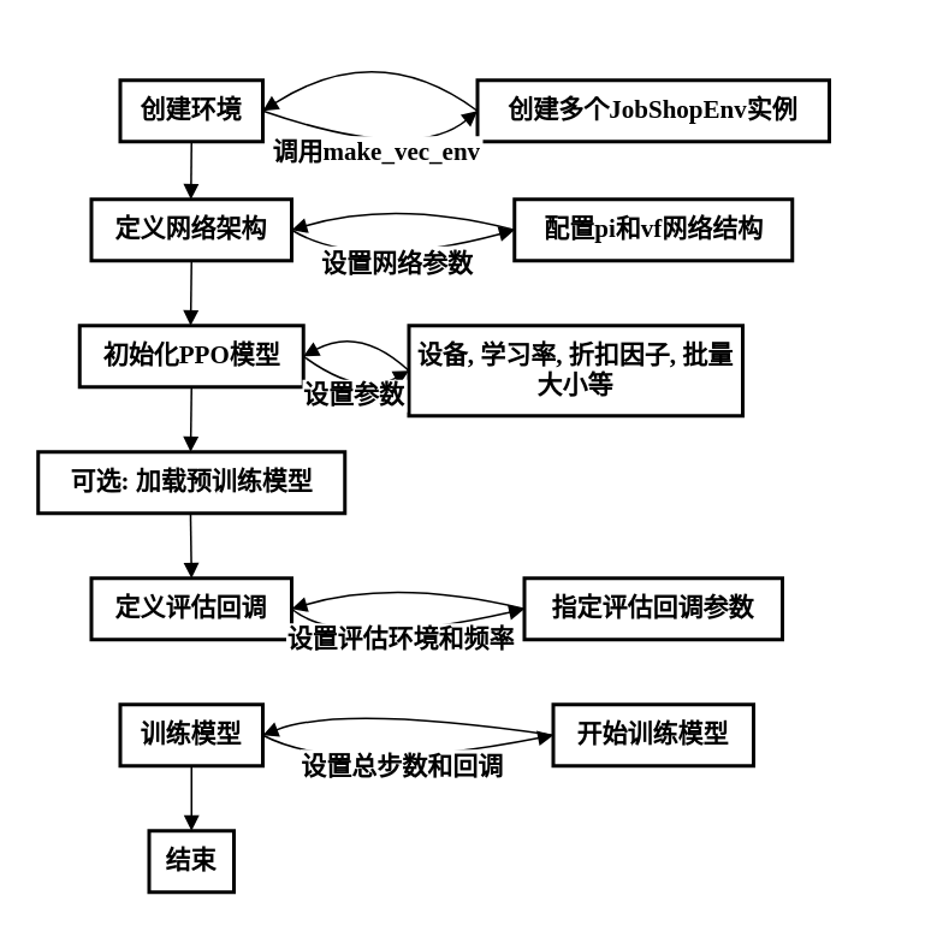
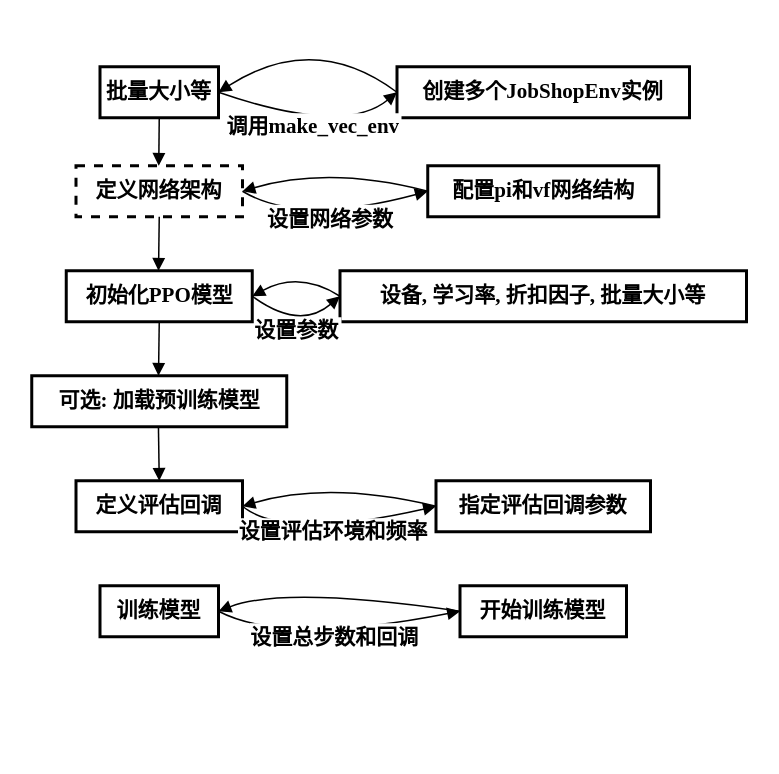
  <mxCell id="0" />
  <mxCell id="1" parent="0" />
- <mxCell id="2" value="创建环境" style="whiteSpace=wrap;strokeWidth=2;fontFamily=宋体-简;fontStyle=1;fontSize=14;" vertex="1" parent="1"><mxGeometry x="66" y="44" width="79" height="34" as="geometry" /></mxCell>
- <mxCell id="3" value="定义网络架构" style="whiteSpace=wrap;strokeWidth=2;fontFamily=宋体-简;fontStyle=1;fontSize=14;" vertex="1" parent="1"><mxGeometry x="50" y="110" width="111" height="34" as="geometry" /></mxCell>
+ <mxCell id="2" value="批量大小等" style="whiteSpace=wrap;strokeWidth=2;fontFamily=宋体-简;fontStyle=1;fontSize=14;" vertex="1" parent="1"><mxGeometry x="66" y="44" width="79" height="34" as="geometry" /></mxCell>
+ <mxCell id="3" value="定义网络架构" style="whiteSpace=wrap;strokeWidth=2;fontFamily=宋体-简;fontStyle=1;fontSize=14;dashed=1;" vertex="1" parent="1"><mxGeometry x="50" y="110" width="111" height="34" as="geometry" /></mxCell>
  <mxCell id="4" value="初始化PPO模型" style="whiteSpace=wrap;strokeWidth=2;fontFamily=宋体-简;fontStyle=1;fontSize=14;" vertex="1" parent="1"><mxGeometry x="43.5" y="180" width="124" height="34" as="geometry" /></mxCell>
  <mxCell id="5" value="可选: 加载预训练模型" style="whiteSpace=wrap;strokeWidth=2;fontFamily=宋体-简;fontStyle=1;fontSize=14;" vertex="1" parent="1"><mxGeometry x="20.5" y="250" width="170" height="34" as="geometry" /></mxCell>
  <mxCell id="6" value="定义评估回调" style="whiteSpace=wrap;strokeWidth=2;fontFamily=宋体-简;fontStyle=1;fontSize=14;" vertex="1" parent="1"><mxGeometry x="50" y="320" width="111" height="34" as="geometry" /></mxCell>
  <mxCell id="7" value="训练模型" style="whiteSpace=wrap;strokeWidth=2;fontFamily=宋体-简;fontStyle=1;fontSize=14;" vertex="1" parent="1"><mxGeometry x="66" y="390" width="79" height="34" as="geometry" /></mxCell>
- <mxCell id="8" value="结束" style="whiteSpace=wrap;strokeWidth=2;fontFamily=宋体-简;fontStyle=1;fontSize=14;" vertex="1" parent="1"><mxGeometry x="82" y="460" width="47" height="34" as="geometry" /></mxCell>
  <mxCell id="9" value="创建多个JobShopEnv实例" style="whiteSpace=wrap;strokeWidth=2;fontFamily=宋体-简;fontStyle=1;fontSize=14;" vertex="1" parent="1"><mxGeometry x="264" y="44" width="195" height="34" as="geometry" /></mxCell>
  <mxCell id="10" value="配置pi和vf网络结构" style="whiteSpace=wrap;strokeWidth=2;fontFamily=宋体-简;fontStyle=1;fontSize=14;" vertex="1" parent="1"><mxGeometry x="284.5" y="110" width="154" height="34" as="geometry" /></mxCell>
- <mxCell id="11" value="设备, 学习率, 折扣因子, 批量大小等" style="whiteSpace=wrap;strokeWidth=2;fontFamily=宋体-简;fontStyle=1;fontSize=14;" vertex="1" parent="1"><mxGeometry x="226" y="180" width="185" height="50" as="geometry" /></mxCell>
+ <mxCell id="11" value="设备, 学习率, 折扣因子, 批量大小等" style="whiteSpace=wrap;strokeWidth=2;fontFamily=宋体-简;fontStyle=1;fontSize=14;" vertex="1" parent="1"><mxGeometry x="226" y="180" width="271" height="34" as="geometry" /></mxCell>
  <mxCell id="12" value="指定评估回调参数" style="whiteSpace=wrap;strokeWidth=2;fontFamily=宋体-简;fontStyle=1;fontSize=14;" vertex="1" parent="1"><mxGeometry x="290" y="320" width="143" height="34" as="geometry" /></mxCell>
  <mxCell id="13" value="开始训练模型" style="whiteSpace=wrap;strokeWidth=2;fontFamily=宋体-简;fontStyle=1;fontSize=14;" vertex="1" parent="1"><mxGeometry x="306" y="390" width="111" height="34" as="geometry" /></mxCell>
  <mxCell id="14" value="" style="curved=1;startArrow=none;endArrow=block;exitX=0.5;exitY=1;entryX=0.497;entryY=-0.015;rounded=0;exitDx=0;exitDy=0;fontFamily=宋体-简;fontStyle=1;fontSize=14;" edge="1" parent="1" source="2" target="3"><mxGeometry relative="1" as="geometry"><Array as="points" /></mxGeometry></mxCell>
  <mxCell id="15" value="" style="curved=0;startArrow=none;endArrow=block;exitX=0.5;exitY=1;entryX=0.496;entryY=-0.015;rounded=0;exitDx=0;exitDy=0;fontFamily=宋体-简;fontStyle=1;fontSize=14;" edge="1" parent="1" source="3" target="4"><mxGeometry relative="1" as="geometry"><Array as="points" /></mxGeometry></mxCell>
  <mxCell id="16" value="" style="curved=0;startArrow=none;endArrow=block;entryX=0.497;entryY=-0.015;rounded=0;exitX=0.5;exitY=1;exitDx=0;exitDy=0;fontFamily=宋体-简;fontStyle=1;fontSize=14;" edge="1" parent="1" source="4" target="5"><mxGeometry relative="1" as="geometry"><Array as="points" /><mxPoint x="105" y="290" as="sourcePoint" /></mxGeometry></mxCell>
  <mxCell id="17" value="" style="curved=1;startArrow=none;endArrow=block;exitX=0.497;exitY=0.971;entryX=0.5;entryY=0;rounded=0;fontFamily=宋体-简;fontStyle=1;fontSize=14;" edge="1" parent="1" source="5" target="6"><mxGeometry relative="1" as="geometry"><Array as="points" /></mxGeometry></mxCell>
- <mxCell id="18" value="" style="curved=1;startArrow=none;endArrow=block;exitX=0.5;exitY=1;entryX=0.5;entryY=0;rounded=0;exitDx=0;exitDy=0;fontFamily=宋体-简;fontStyle=1;fontSize=14;" edge="1" parent="1" source="7" target="8"><mxGeometry relative="1" as="geometry"><Array as="points" /></mxGeometry></mxCell>
  <mxCell id="19" value="调用make_vec_env" style="curved=1;startArrow=none;endArrow=block;exitX=1;exitY=0.5;entryX=0;entryY=0.5;rounded=0;exitDx=0;exitDy=0;entryDx=0;entryDy=0;fontFamily=宋体-简;fontStyle=1;fontSize=14;" edge="1" parent="1" source="2" target="9"><mxGeometry relative="1" as="geometry"><Array as="points"><mxPoint x="229" y="90" /></Array></mxGeometry></mxCell>
  <mxCell id="20" value="" style="curved=1;startArrow=none;endArrow=block;exitX=0;exitY=0.5;entryX=1;entryY=0.5;rounded=0;entryDx=0;entryDy=0;exitDx=0;exitDy=0;fontFamily=宋体-简;fontStyle=1;fontSize=14;" edge="1" parent="1" source="9" target="2"><mxGeometry relative="1" as="geometry"><Array as="points"><mxPoint x="209" y="20" /></Array></mxGeometry></mxCell>
  <mxCell id="21" value="设置网络参数" style="curved=1;startArrow=none;endArrow=block;rounded=0;exitX=1;exitY=0.5;exitDx=0;exitDy=0;entryX=0;entryY=0.5;entryDx=0;entryDy=0;fontFamily=宋体-简;fontStyle=1;fontSize=14;" edge="1" parent="1" source="3" target="10"><mxGeometry relative="1" as="geometry"><Array as="points"><mxPoint x="199" y="150" /></Array><mxPoint x="117" y="144" as="sourcePoint" /><mxPoint x="299" y="137" as="targetPoint" /></mxGeometry></mxCell>
  <mxCell id="22" value="" style="curved=1;startArrow=none;endArrow=block;entryX=1;entryY=0.5;rounded=0;entryDx=0;entryDy=0;exitX=0;exitY=0.5;exitDx=0;exitDy=0;fontFamily=宋体-简;fontStyle=1;fontSize=14;" edge="1" parent="1" source="10" target="3"><mxGeometry relative="1" as="geometry"><Array as="points"><mxPoint x="219" y="110" /></Array><mxPoint x="299" y="140" as="sourcePoint" /></mxGeometry></mxCell>
  <mxCell id="23" value="设置参数" style="curved=1;startArrow=none;endArrow=block;exitX=1;exitY=0.5;entryX=0;entryY=0.5;rounded=0;entryDx=0;entryDy=0;exitDx=0;exitDy=0;fontFamily=宋体-简;fontStyle=1;fontSize=14;" edge="1" parent="1" source="4" target="11"><mxGeometry relative="1" as="geometry"><Array as="points"><mxPoint x="199" y="220" /></Array></mxGeometry></mxCell>
  <mxCell id="24" value="" style="curved=1;startArrow=none;endArrow=block;exitX=0;exitY=0.5;entryX=1;entryY=0.5;rounded=0;exitDx=0;exitDy=0;entryDx=0;entryDy=0;fontFamily=宋体-简;fontStyle=1;fontSize=14;" edge="1" parent="1" source="11" target="4"><mxGeometry relative="1" as="geometry"><Array as="points"><mxPoint x="199" y="180" /></Array></mxGeometry></mxCell>
  <mxCell id="25" value="设置评估环境和频率" style="curved=1;startArrow=none;endArrow=block;exitX=1;exitY=0.5;entryX=0;entryY=0.5;rounded=0;entryDx=0;entryDy=0;exitDx=0;exitDy=0;fontFamily=宋体-简;fontStyle=1;fontSize=14;" edge="1" parent="1" source="6" target="12"><mxGeometry relative="1" as="geometry"><Array as="points"><mxPoint x="189" y="360" /></Array></mxGeometry></mxCell>
  <mxCell id="26" value="" style="curved=1;startArrow=none;endArrow=block;exitX=0;exitY=0.5;entryX=1;entryY=0.5;rounded=0;entryDx=0;entryDy=0;exitDx=0;exitDy=0;fontFamily=宋体-简;fontStyle=1;fontSize=14;" edge="1" parent="1" source="12" target="6"><mxGeometry relative="1" as="geometry"><Array as="points"><mxPoint x="219" y="320" /></Array></mxGeometry></mxCell>
  <mxCell id="27" value="设置总步数和回调" style="curved=1;startArrow=none;endArrow=block;exitX=1;exitY=0.5;entryX=0;entryY=0.5;rounded=0;entryDx=0;entryDy=0;exitDx=0;exitDy=0;fontFamily=宋体-简;fontStyle=1;fontSize=14;" edge="1" parent="1" source="7" target="13"><mxGeometry relative="1" as="geometry"><Array as="points"><mxPoint x="189" y="430" /></Array></mxGeometry></mxCell>
  <mxCell id="28" value="" style="curved=1;startArrow=none;endArrow=block;exitX=0;exitY=0.5;entryX=1;entryY=0.5;rounded=0;entryDx=0;entryDy=0;exitDx=0;exitDy=0;fontFamily=宋体-简;fontStyle=1;fontSize=14;" edge="1" parent="1" source="13" target="7"><mxGeometry relative="1" as="geometry"><Array as="points"><mxPoint x="189" y="390" /></Array></mxGeometry></mxCell>
